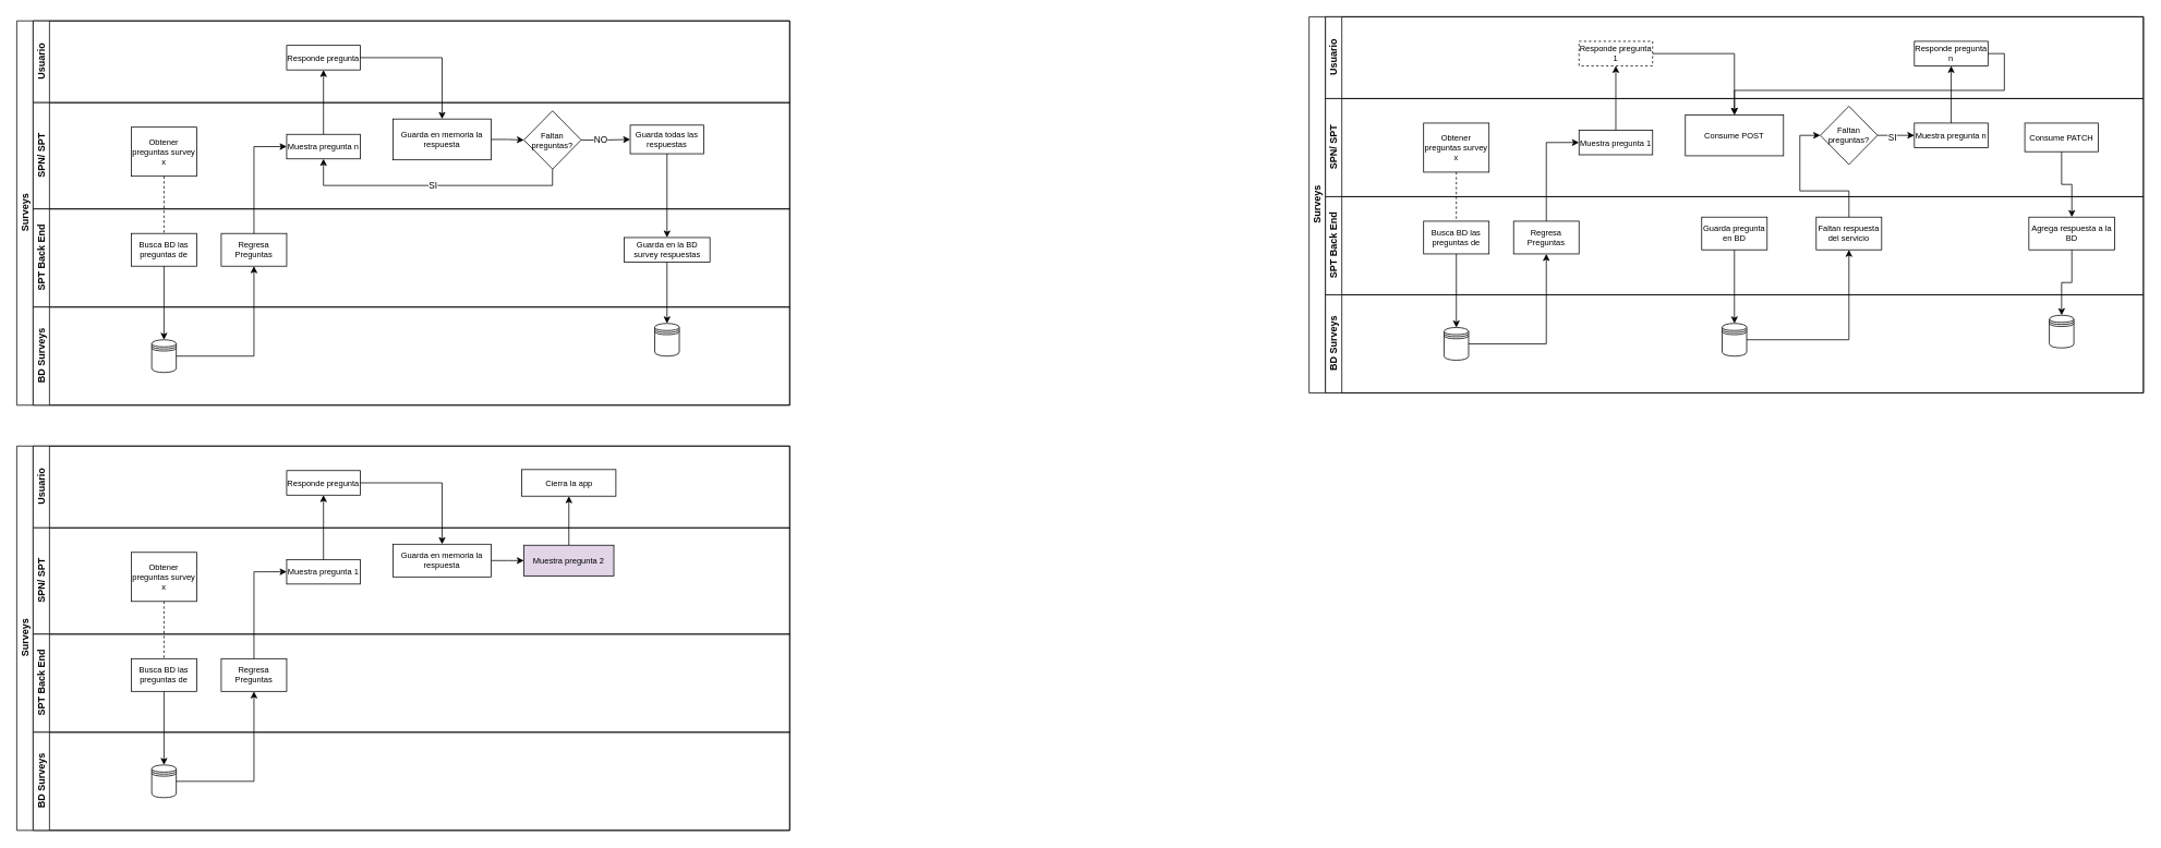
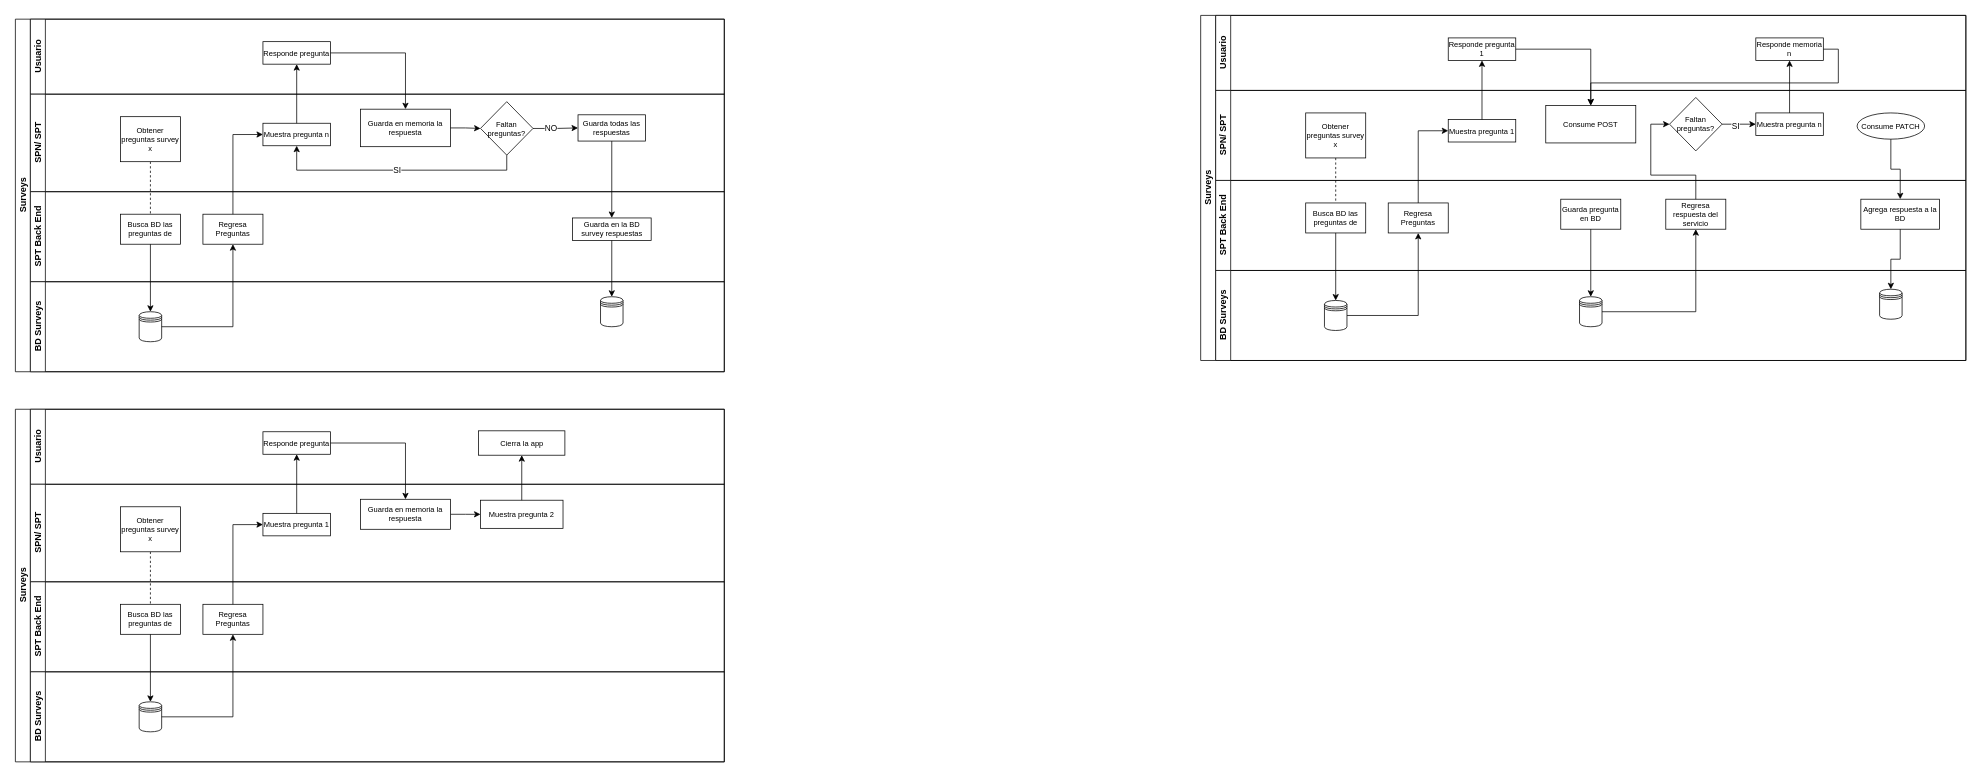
  <mxCell id="0" />
  <mxCell id="1" parent="0" />
  <mxCell id="2" value="Surveys" style="swimlane;html=1;childLayout=stackLayout;resizeParent=1;resizeParentMax=0;horizontal=0;startSize=20;horizontalStack=0;" parent="1" vertex="1"><mxGeometry x="20" y="25" width="945" height="470" as="geometry" /></mxCell>
  <mxCell id="3" value="" style="edgeStyle=orthogonalEdgeStyle;rounded=0;orthogonalLoop=1;jettySize=auto;html=1;dashed=1;endArrow=none;endFill=0;" parent="2" source="7" target="17" edge="1"><mxGeometry relative="1" as="geometry" /></mxCell>
  <mxCell id="4" value="Usuario" style="swimlane;html=1;startSize=20;horizontal=0;" parent="2" vertex="1"><mxGeometry x="20" width="925" height="100" as="geometry" /></mxCell>
  <mxCell id="5" value="Responde pregunta" style="whiteSpace=wrap;html=1;fontSize=10;" parent="4" vertex="1"><mxGeometry x="310" y="30" width="90" height="30" as="geometry" /></mxCell>
  <mxCell id="6" value="SPN/ SPT" style="swimlane;html=1;startSize=20;horizontal=0;" parent="2" vertex="1"><mxGeometry x="20" y="100" width="925" height="130" as="geometry" /></mxCell>
  <mxCell id="7" value="Obtener preguntas survey x" style="rounded=0;whiteSpace=wrap;html=1;fontFamily=Helvetica;fontSize=10;fontColor=#000000;align=center;" parent="6" vertex="1"><mxGeometry x="120" y="30" width="80" height="60" as="geometry" /></mxCell>
  <mxCell id="8" value="Muestra pregunta n" style="whiteSpace=wrap;html=1;fontSize=10;" parent="6" vertex="1"><mxGeometry x="310" y="38.75" width="90" height="30" as="geometry" /></mxCell>
  <mxCell id="9" value="Guarda en memoria la respuesta" style="whiteSpace=wrap;html=1;fontSize=10;" parent="6" vertex="1"><mxGeometry x="440" y="20" width="120" height="50" as="geometry" /></mxCell>
  <mxCell id="10" value="" style="edgeStyle=orthogonalEdgeStyle;rounded=0;orthogonalLoop=1;jettySize=auto;html=1;" parent="6" source="12" target="15" edge="1"><mxGeometry relative="1" as="geometry" /></mxCell>
  <mxCell id="11" value="NO" style="edgeLabel;html=1;align=center;verticalAlign=middle;resizable=0;points=[];" parent="10" vertex="1" connectable="0"><mxGeometry x="-0.196" relative="1" as="geometry"><mxPoint as="offset" /></mxGeometry></mxCell>
  <mxCell id="12" value="Faltan preguntas?" style="rhombus;whiteSpace=wrap;html=1;fontSize=10;" parent="6" vertex="1"><mxGeometry x="600" y="10" width="70" height="71.25" as="geometry" /></mxCell>
  <mxCell id="13" value="" style="edgeStyle=orthogonalEdgeStyle;rounded=0;orthogonalLoop=1;jettySize=auto;html=1;" parent="6" source="9" target="12" edge="1"><mxGeometry relative="1" as="geometry" /></mxCell>
  <mxCell id="14" value="SI" style="edgeStyle=orthogonalEdgeStyle;rounded=0;orthogonalLoop=1;jettySize=auto;html=1;entryX=0.5;entryY=1;entryDx=0;entryDy=0;exitX=0.5;exitY=1;exitDx=0;exitDy=0;" parent="6" source="12" target="8" edge="1"><mxGeometry relative="1" as="geometry" /></mxCell>
  <mxCell id="15" value="Guarda todas las respuestas" style="whiteSpace=wrap;html=1;fontSize=10;" parent="6" vertex="1"><mxGeometry x="730" y="27.5" width="90" height="35" as="geometry" /></mxCell>
  <mxCell id="16" value="SPT Back End" style="swimlane;html=1;startSize=20;horizontal=0;" parent="2" vertex="1"><mxGeometry x="20" y="230" width="925" height="120" as="geometry" /></mxCell>
  <mxCell id="17" value="Busca BD las preguntas de" style="rounded=0;whiteSpace=wrap;html=1;fontFamily=Helvetica;fontSize=10;fontColor=#000000;align=center;" parent="16" vertex="1"><mxGeometry x="120" y="30" width="80" height="40" as="geometry" /></mxCell>
  <mxCell id="18" value="Regresa Preguntas" style="whiteSpace=wrap;html=1;fontSize=10;" parent="16" vertex="1"><mxGeometry x="230" y="30" width="80" height="40" as="geometry" /></mxCell>
  <mxCell id="19" value="Guarda en la BD survey respuestas" style="whiteSpace=wrap;html=1;fontSize=10;" parent="16" vertex="1"><mxGeometry x="722.5" y="35" width="105" height="30" as="geometry" /></mxCell>
  <mxCell id="20" value="BD Surveys" style="swimlane;html=1;startSize=20;horizontal=0;" parent="2" vertex="1"><mxGeometry x="20" y="350" width="925" height="120" as="geometry" /></mxCell>
  <mxCell id="21" value="" style="shape=datastore;whiteSpace=wrap;html=1;" parent="20" vertex="1"><mxGeometry x="145" y="40" width="30" height="40" as="geometry" /></mxCell>
  <mxCell id="22" value="" style="shape=datastore;whiteSpace=wrap;html=1;" parent="20" vertex="1"><mxGeometry x="760" y="20" width="30" height="40" as="geometry" /></mxCell>
  <mxCell id="23" style="edgeStyle=orthogonalEdgeStyle;rounded=0;orthogonalLoop=1;jettySize=auto;html=1;" parent="2" source="17" target="21" edge="1"><mxGeometry relative="1" as="geometry" /></mxCell>
  <mxCell id="24" value="" style="edgeStyle=orthogonalEdgeStyle;rounded=0;orthogonalLoop=1;jettySize=auto;html=1;" parent="2" source="21" target="18" edge="1"><mxGeometry relative="1" as="geometry" /></mxCell>
  <mxCell id="25" style="edgeStyle=orthogonalEdgeStyle;rounded=0;orthogonalLoop=1;jettySize=auto;html=1;exitX=0.5;exitY=0;exitDx=0;exitDy=0;entryX=0;entryY=0.5;entryDx=0;entryDy=0;" parent="2" source="18" target="8" edge="1"><mxGeometry relative="1" as="geometry" /></mxCell>
  <mxCell id="26" style="edgeStyle=orthogonalEdgeStyle;rounded=0;orthogonalLoop=1;jettySize=auto;html=1;entryX=0.5;entryY=0;entryDx=0;entryDy=0;" parent="2" source="5" target="9" edge="1"><mxGeometry relative="1" as="geometry" /></mxCell>
  <mxCell id="27" style="edgeStyle=orthogonalEdgeStyle;rounded=0;orthogonalLoop=1;jettySize=auto;html=1;exitX=0.5;exitY=0;exitDx=0;exitDy=0;entryX=0.5;entryY=1;entryDx=0;entryDy=0;" parent="2" source="8" target="5" edge="1"><mxGeometry relative="1" as="geometry"><mxPoint x="375" y="70" as="targetPoint" /></mxGeometry></mxCell>
  <mxCell id="28" value="" style="edgeStyle=orthogonalEdgeStyle;rounded=0;orthogonalLoop=1;jettySize=auto;html=1;" parent="2" source="15" target="19" edge="1"><mxGeometry relative="1" as="geometry" /></mxCell>
  <mxCell id="29" style="edgeStyle=orthogonalEdgeStyle;rounded=0;orthogonalLoop=1;jettySize=auto;html=1;entryX=0.5;entryY=0;entryDx=0;entryDy=0;" parent="2" source="19" target="22" edge="1"><mxGeometry relative="1" as="geometry" /></mxCell>
  <mxCell id="30" value="Surveys" style="swimlane;html=1;childLayout=stackLayout;resizeParent=1;resizeParentMax=0;horizontal=0;startSize=20;horizontalStack=0;" parent="1" vertex="1"><mxGeometry x="20" y="545" width="945" height="470" as="geometry" /></mxCell>
  <mxCell id="31" value="" style="edgeStyle=orthogonalEdgeStyle;rounded=0;orthogonalLoop=1;jettySize=auto;html=1;dashed=1;endArrow=none;endFill=0;" parent="30" source="36" target="42" edge="1"><mxGeometry relative="1" as="geometry" /></mxCell>
  <mxCell id="32" value="Usuario" style="swimlane;html=1;startSize=20;horizontal=0;" parent="30" vertex="1"><mxGeometry x="20" width="925" height="100" as="geometry" /></mxCell>
  <mxCell id="33" value="Responde pregunta" style="whiteSpace=wrap;html=1;fontSize=10;" parent="32" vertex="1"><mxGeometry x="310" y="30" width="90" height="30" as="geometry" /></mxCell>
  <mxCell id="34" value="Cierra la app" style="whiteSpace=wrap;html=1;fontSize=10;" parent="32" vertex="1"><mxGeometry x="597.5" y="28.75" width="115" height="32.5" as="geometry" /></mxCell>
  <mxCell id="35" value="SPN/ SPT" style="swimlane;html=1;startSize=20;horizontal=0;" parent="30" vertex="1"><mxGeometry x="20" y="100" width="925" height="130" as="geometry" /></mxCell>
  <mxCell id="36" value="Obtener preguntas survey x" style="rounded=0;whiteSpace=wrap;html=1;fontFamily=Helvetica;fontSize=10;fontColor=#000000;align=center;" parent="35" vertex="1"><mxGeometry x="120" y="30" width="80" height="60" as="geometry" /></mxCell>
  <mxCell id="37" value="Muestra pregunta 1" style="whiteSpace=wrap;html=1;fontSize=10;" parent="35" vertex="1"><mxGeometry x="310" y="38.75" width="90" height="30" as="geometry" /></mxCell>
  <mxCell id="38" value="" style="edgeStyle=orthogonalEdgeStyle;rounded=0;orthogonalLoop=1;jettySize=auto;html=1;" parent="35" source="39" target="40" edge="1"><mxGeometry relative="1" as="geometry" /></mxCell>
  <mxCell id="39" value="Guarda en memoria la respuesta" style="whiteSpace=wrap;html=1;fontSize=10;" parent="35" vertex="1"><mxGeometry x="440" y="20" width="120" height="40" as="geometry" /></mxCell>
- <mxCell id="40" value="Muestra pregunta 2" style="whiteSpace=wrap;html=1;fontSize=10;fillColor=#e1d5e7;" parent="35" vertex="1"><mxGeometry x="600" y="21.25" width="110" height="37.5" as="geometry" /></mxCell>
+ <mxCell id="40" value="Muestra pregunta 2" style="whiteSpace=wrap;html=1;fontSize=10;" parent="35" vertex="1"><mxGeometry x="600" y="21.25" width="110" height="37.5" as="geometry" /></mxCell>
  <mxCell id="41" value="SPT Back End" style="swimlane;html=1;startSize=20;horizontal=0;" parent="30" vertex="1"><mxGeometry x="20" y="230" width="925" height="120" as="geometry" /></mxCell>
  <mxCell id="42" value="Busca BD las preguntas de" style="rounded=0;whiteSpace=wrap;html=1;fontFamily=Helvetica;fontSize=10;fontColor=#000000;align=center;" parent="41" vertex="1"><mxGeometry x="120" y="30" width="80" height="40" as="geometry" /></mxCell>
  <mxCell id="43" value="Regresa Preguntas" style="whiteSpace=wrap;html=1;fontSize=10;" parent="41" vertex="1"><mxGeometry x="230" y="30" width="80" height="40" as="geometry" /></mxCell>
  <mxCell id="44" value="BD Surveys" style="swimlane;html=1;startSize=20;horizontal=0;" parent="30" vertex="1"><mxGeometry x="20" y="350" width="925" height="120" as="geometry" /></mxCell>
  <mxCell id="45" value="" style="shape=datastore;whiteSpace=wrap;html=1;" parent="44" vertex="1"><mxGeometry x="145" y="40" width="30" height="40" as="geometry" /></mxCell>
  <mxCell id="46" style="edgeStyle=orthogonalEdgeStyle;rounded=0;orthogonalLoop=1;jettySize=auto;html=1;" parent="30" source="42" target="45" edge="1"><mxGeometry relative="1" as="geometry" /></mxCell>
  <mxCell id="47" value="" style="edgeStyle=orthogonalEdgeStyle;rounded=0;orthogonalLoop=1;jettySize=auto;html=1;" parent="30" source="45" target="43" edge="1"><mxGeometry relative="1" as="geometry" /></mxCell>
  <mxCell id="48" style="edgeStyle=orthogonalEdgeStyle;rounded=0;orthogonalLoop=1;jettySize=auto;html=1;exitX=0.5;exitY=0;exitDx=0;exitDy=0;entryX=0;entryY=0.5;entryDx=0;entryDy=0;" parent="30" source="43" target="37" edge="1"><mxGeometry relative="1" as="geometry" /></mxCell>
  <mxCell id="49" style="edgeStyle=orthogonalEdgeStyle;rounded=0;orthogonalLoop=1;jettySize=auto;html=1;entryX=0.5;entryY=0;entryDx=0;entryDy=0;" parent="30" source="33" target="39" edge="1"><mxGeometry relative="1" as="geometry" /></mxCell>
  <mxCell id="50" style="edgeStyle=orthogonalEdgeStyle;rounded=0;orthogonalLoop=1;jettySize=auto;html=1;exitX=0.5;exitY=0;exitDx=0;exitDy=0;entryX=0.5;entryY=1;entryDx=0;entryDy=0;" parent="30" source="37" target="33" edge="1"><mxGeometry relative="1" as="geometry"><mxPoint x="375" y="70" as="targetPoint" /></mxGeometry></mxCell>
  <mxCell id="51" value="" style="edgeStyle=orthogonalEdgeStyle;rounded=0;orthogonalLoop=1;jettySize=auto;html=1;" parent="30" source="40" target="34" edge="1"><mxGeometry relative="1" as="geometry" /></mxCell>
  <mxCell id="52" value="Surveys" style="swimlane;html=1;childLayout=stackLayout;resizeParent=1;resizeParentMax=0;horizontal=0;startSize=20;horizontalStack=0;" vertex="1" parent="1"><mxGeometry x="1600" y="20" width="1020" height="460" as="geometry" /></mxCell>
  <mxCell id="53" value="" style="edgeStyle=orthogonalEdgeStyle;rounded=0;orthogonalLoop=1;jettySize=auto;html=1;dashed=1;endArrow=none;endFill=0;" edge="1" parent="52" source="58" target="67"><mxGeometry relative="1" as="geometry" /></mxCell>
  <mxCell id="54" value="Usuario" style="swimlane;html=1;startSize=20;horizontal=0;" vertex="1" parent="52"><mxGeometry x="20" width="1000" height="100" as="geometry" /></mxCell>
- <mxCell id="55" value="Responde pregunta 1" style="whiteSpace=wrap;html=1;fontSize=10;dashed=1;" vertex="1" parent="54"><mxGeometry x="310" y="30" width="90" height="30" as="geometry" /></mxCell>
- <mxCell id="56" value="Responde pregunta n" style="whiteSpace=wrap;html=1;fontSize=10;" vertex="1" parent="54"><mxGeometry x="720" y="30" width="90" height="30" as="geometry" /></mxCell>
+ <mxCell id="55" value="Responde pregunta 1" style="whiteSpace=wrap;html=1;fontSize=10;" vertex="1" parent="54"><mxGeometry x="310" y="30" width="90" height="30" as="geometry" /></mxCell>
+ <mxCell id="56" value="Responde memoria n" style="whiteSpace=wrap;html=1;fontSize=10;" vertex="1" parent="54"><mxGeometry x="720" y="30" width="90" height="30" as="geometry" /></mxCell>
  <mxCell id="57" value="SPN/ SPT" style="swimlane;html=1;startSize=20;horizontal=0;" vertex="1" parent="52"><mxGeometry x="20" y="100" width="1000" height="120" as="geometry" /></mxCell>
  <mxCell id="58" value="Obtener preguntas survey x" style="rounded=0;whiteSpace=wrap;html=1;fontFamily=Helvetica;fontSize=10;fontColor=#000000;align=center;" vertex="1" parent="57"><mxGeometry x="120" y="30" width="80" height="60" as="geometry" /></mxCell>
  <mxCell id="59" value="Muestra pregunta 1" style="whiteSpace=wrap;html=1;fontSize=10;" vertex="1" parent="57"><mxGeometry x="310" y="38.75" width="90" height="30" as="geometry" /></mxCell>
  <mxCell id="60" value="Consume POST" style="whiteSpace=wrap;html=1;fontSize=10;" vertex="1" parent="57"><mxGeometry x="440" y="20" width="120" height="50" as="geometry" /></mxCell>
  <mxCell id="61" style="edgeStyle=orthogonalEdgeStyle;rounded=0;orthogonalLoop=1;jettySize=auto;html=1;exitX=1;exitY=0.5;exitDx=0;exitDy=0;" edge="1" parent="57" source="63" target="65"><mxGeometry relative="1" as="geometry" /></mxCell>
  <mxCell id="62" value="SI" style="edgeLabel;html=1;align=center;verticalAlign=middle;resizable=0;points=[];" vertex="1" connectable="0" parent="61"><mxGeometry x="-0.251" y="-3" relative="1" as="geometry"><mxPoint as="offset" /></mxGeometry></mxCell>
  <mxCell id="63" value="Faltan preguntas?" style="rhombus;whiteSpace=wrap;html=1;fontSize=10;" vertex="1" parent="57"><mxGeometry x="605" y="9.37" width="70" height="71.25" as="geometry" /></mxCell>
- <mxCell id="64" value="Consume PATCH" style="whiteSpace=wrap;html=1;fontSize=10;" vertex="1" parent="57"><mxGeometry x="855" y="30" width="90" height="35" as="geometry" /></mxCell>
+ <mxCell id="64" value="Consume PATCH" style="ellipse;whiteSpace=wrap;html=1;fontSize=10;" vertex="1" parent="57"><mxGeometry x="855" y="30" width="90" height="35" as="geometry" /></mxCell>
  <mxCell id="65" value="Muestra pregunta n" style="whiteSpace=wrap;html=1;fontSize=10;" vertex="1" parent="57"><mxGeometry x="720" y="29.99" width="90" height="30" as="geometry" /></mxCell>
  <mxCell id="66" value="SPT Back End" style="swimlane;html=1;startSize=20;horizontal=0;" vertex="1" parent="52"><mxGeometry x="20" y="220" width="1000" height="120" as="geometry" /></mxCell>
  <mxCell id="67" value="Busca BD las preguntas de" style="rounded=0;whiteSpace=wrap;html=1;fontFamily=Helvetica;fontSize=10;fontColor=#000000;align=center;" vertex="1" parent="66"><mxGeometry x="120" y="30" width="80" height="40" as="geometry" /></mxCell>
  <mxCell id="68" value="Regresa Preguntas" style="whiteSpace=wrap;html=1;fontSize=10;" vertex="1" parent="66"><mxGeometry x="230" y="30" width="80" height="40" as="geometry" /></mxCell>
  <mxCell id="69" value="Guarda pregunta en BD" style="whiteSpace=wrap;html=1;fontSize=10;" vertex="1" parent="66"><mxGeometry x="460" y="25" width="80" height="40" as="geometry" /></mxCell>
- <mxCell id="70" value="Faltan respuesta del servicio" style="whiteSpace=wrap;html=1;fontSize=10;" vertex="1" parent="66"><mxGeometry x="600" y="25" width="80" height="40" as="geometry" /></mxCell>
+ <mxCell id="70" value="Regresa respuesta del servicio" style="whiteSpace=wrap;html=1;fontSize=10;" vertex="1" parent="66"><mxGeometry x="600" y="25" width="80" height="40" as="geometry" /></mxCell>
  <mxCell id="71" value="Agrega respuesta a la BD" style="whiteSpace=wrap;html=1;fontSize=10;" vertex="1" parent="66"><mxGeometry x="860" y="25" width="105" height="40" as="geometry" /></mxCell>
  <mxCell id="72" style="edgeStyle=orthogonalEdgeStyle;rounded=0;orthogonalLoop=1;jettySize=auto;html=1;" edge="1" parent="52" source="67" target="83"><mxGeometry relative="1" as="geometry" /></mxCell>
  <mxCell id="73" value="" style="edgeStyle=orthogonalEdgeStyle;rounded=0;orthogonalLoop=1;jettySize=auto;html=1;" edge="1" parent="52" source="83" target="68"><mxGeometry relative="1" as="geometry" /></mxCell>
  <mxCell id="74" style="edgeStyle=orthogonalEdgeStyle;rounded=0;orthogonalLoop=1;jettySize=auto;html=1;exitX=0.5;exitY=0;exitDx=0;exitDy=0;entryX=0;entryY=0.5;entryDx=0;entryDy=0;" edge="1" parent="52" source="68" target="59"><mxGeometry relative="1" as="geometry" /></mxCell>
  <mxCell id="75" style="edgeStyle=orthogonalEdgeStyle;rounded=0;orthogonalLoop=1;jettySize=auto;html=1;entryX=0.5;entryY=0;entryDx=0;entryDy=0;" edge="1" parent="52" source="55" target="60"><mxGeometry relative="1" as="geometry" /></mxCell>
  <mxCell id="76" style="edgeStyle=orthogonalEdgeStyle;rounded=0;orthogonalLoop=1;jettySize=auto;html=1;exitX=0.5;exitY=0;exitDx=0;exitDy=0;entryX=0.5;entryY=1;entryDx=0;entryDy=0;" edge="1" parent="52" source="59" target="55"><mxGeometry relative="1" as="geometry"><mxPoint x="375" y="70" as="targetPoint" /></mxGeometry></mxCell>
  <mxCell id="77" value="" style="edgeStyle=orthogonalEdgeStyle;rounded=0;orthogonalLoop=1;jettySize=auto;html=1;" edge="1" parent="52" source="69" target="84"><mxGeometry relative="1" as="geometry" /></mxCell>
  <mxCell id="78" style="edgeStyle=orthogonalEdgeStyle;rounded=0;orthogonalLoop=1;jettySize=auto;html=1;exitX=1;exitY=0.5;exitDx=0;exitDy=0;entryX=0.5;entryY=1;entryDx=0;entryDy=0;" edge="1" parent="52" source="84" target="70"><mxGeometry relative="1" as="geometry" /></mxCell>
  <mxCell id="79" style="edgeStyle=orthogonalEdgeStyle;rounded=0;orthogonalLoop=1;jettySize=auto;html=1;exitX=0.5;exitY=0;exitDx=0;exitDy=0;entryX=0;entryY=0.5;entryDx=0;entryDy=0;" edge="1" parent="52" source="70" target="63"><mxGeometry relative="1" as="geometry" /></mxCell>
  <mxCell id="80" style="edgeStyle=orthogonalEdgeStyle;rounded=0;orthogonalLoop=1;jettySize=auto;html=1;exitX=0.5;exitY=0;exitDx=0;exitDy=0;entryX=0.5;entryY=1;entryDx=0;entryDy=0;" edge="1" parent="52" source="65" target="56"><mxGeometry relative="1" as="geometry" /></mxCell>
  <mxCell id="81" style="edgeStyle=orthogonalEdgeStyle;rounded=0;orthogonalLoop=1;jettySize=auto;html=1;exitX=0.5;exitY=1;exitDx=0;exitDy=0;entryX=0.5;entryY=0;entryDx=0;entryDy=0;" edge="1" parent="52" source="71" target="85"><mxGeometry relative="1" as="geometry" /></mxCell>
  <mxCell id="82" value="BD Surveys" style="swimlane;html=1;startSize=20;horizontal=0;" vertex="1" parent="52"><mxGeometry x="20" y="340" width="1000" height="120" as="geometry" /></mxCell>
  <mxCell id="83" value="" style="shape=datastore;whiteSpace=wrap;html=1;" vertex="1" parent="82"><mxGeometry x="145" y="40" width="30" height="40" as="geometry" /></mxCell>
  <mxCell id="84" value="" style="shape=datastore;whiteSpace=wrap;html=1;" vertex="1" parent="82"><mxGeometry x="485" y="35" width="30" height="40" as="geometry" /></mxCell>
  <mxCell id="85" value="" style="shape=datastore;whiteSpace=wrap;html=1;" vertex="1" parent="82"><mxGeometry x="885" y="25" width="30" height="40" as="geometry" /></mxCell>
  <mxCell id="86" style="edgeStyle=orthogonalEdgeStyle;rounded=0;orthogonalLoop=1;jettySize=auto;html=1;exitX=0.5;exitY=1;exitDx=0;exitDy=0;entryX=0.5;entryY=0;entryDx=0;entryDy=0;" edge="1" parent="52" source="64" target="71"><mxGeometry relative="1" as="geometry" /></mxCell>
  <mxCell id="87" style="edgeStyle=orthogonalEdgeStyle;rounded=0;orthogonalLoop=1;jettySize=auto;html=1;exitX=1;exitY=0.5;exitDx=0;exitDy=0;" edge="1" parent="52" source="56" target="60"><mxGeometry relative="1" as="geometry" /></mxCell>
